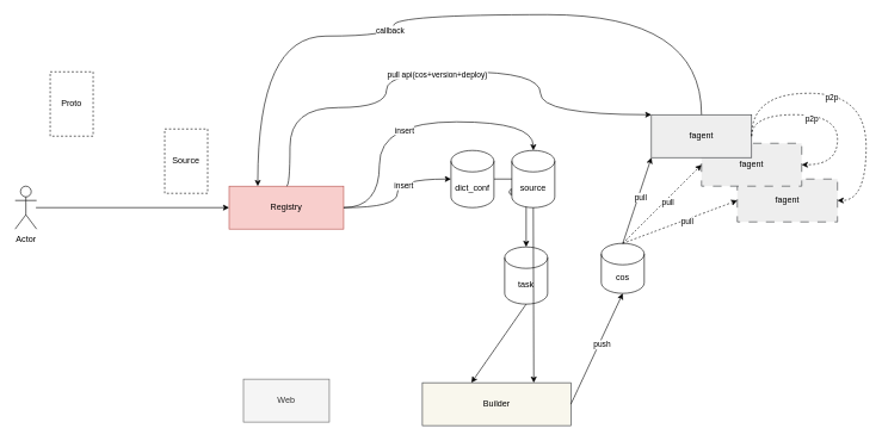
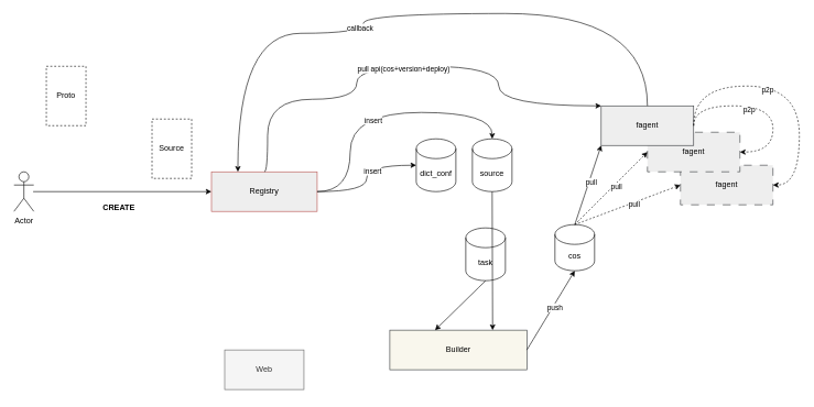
  <mxCell id="0" />
  <mxCell id="1" parent="0" />
  <mxCell id="2" value="fagent" style="rounded=0;whiteSpace=wrap;html=1;dashed=1;dashPattern=12 12;fillColor=#eeeeee;strokeColor=#36393d;" vertex="1" parent="1"><mxGeometry x="1029" y="250" width="140" height="60" as="geometry" /></mxCell>
  <mxCell id="3" value="" style="endArrow=classic;html=1;rounded=0;" edge="1" parent="1"><mxGeometry width="50" height="50" relative="1" as="geometry"><mxPoint x="49" y="290" as="sourcePoint" /><mxPoint x="319" y="290" as="targetPoint" /></mxGeometry></mxCell>
+ <mxCell id="4" value="&lt;b&gt;CREATE&lt;/b&gt;" style="text;html=1;strokeColor=none;fillColor=none;align=center;verticalAlign=middle;whiteSpace=wrap;rounded=0;" vertex="1" parent="1"><mxGeometry x="149" y="300" width="60" height="30" as="geometry" /></mxCell>
  <mxCell id="5" value="Proto" style="rounded=0;whiteSpace=wrap;html=1;dashed=1;" vertex="1" parent="1"><mxGeometry x="69" y="100" width="60" height="90" as="geometry" /></mxCell>
  <mxCell id="6" value="Source" style="rounded=0;whiteSpace=wrap;html=1;dashed=1;" vertex="1" parent="1"><mxGeometry x="229" y="180" width="60" height="90" as="geometry" /></mxCell>
- <mxCell id="7" value="Registry" style="rounded=0;whiteSpace=wrap;html=1;fillColor=#f8cecc;strokeColor=#b85450;" vertex="1" parent="1"><mxGeometry x="319" y="260" width="160" height="60" as="geometry" /></mxCell>
- <mxCell id="8" value="" style="edgeStyle=orthogonalEdgeStyle;rounded=0;orthogonalLoop=1;jettySize=auto;html=1;" edge="1" parent="1" source="10" target="12"><mxGeometry relative="1" as="geometry" /></mxCell>
- <mxCell id="9" value="@crontab" style="edgeLabel;html=1;align=center;verticalAlign=middle;resizable=0;points=[];" vertex="1" connectable="0" parent="8"><mxGeometry x="-0.12" y="-2" relative="1" as="geometry"><mxPoint as="offset" /></mxGeometry></mxCell>
+ <mxCell id="7" value="Registry" style="rounded=0;whiteSpace=wrap;html=1;fillColor=#eeeeee;strokeColor=#b85450;" vertex="1" parent="1"><mxGeometry x="319" y="260" width="160" height="60" as="geometry" /></mxCell>
  <mxCell id="10" value="dict_conf" style="shape=cylinder3;whiteSpace=wrap;html=1;boundedLbl=1;backgroundOutline=1;size=15;" vertex="1" parent="1"><mxGeometry x="629" y="210" width="60" height="80" as="geometry" /></mxCell>
  <mxCell id="11" value="source" style="shape=cylinder3;whiteSpace=wrap;html=1;boundedLbl=1;backgroundOutline=1;size=15;" vertex="1" parent="1"><mxGeometry x="714" y="210" width="60" height="80" as="geometry" /></mxCell>
  <mxCell id="12" value="task" style="shape=cylinder3;whiteSpace=wrap;html=1;boundedLbl=1;backgroundOutline=1;size=15;" vertex="1" parent="1"><mxGeometry x="704" y="345" width="60" height="80" as="geometry" /></mxCell>
- <mxCell id="13" value="Builder" style="rounded=0;whiteSpace=wrap;html=1;fillColor=#f9f7ed;strokeColor=#36393d;" vertex="1" parent="1"><mxGeometry x="589" y="535" width="207.5" height="60" as="geometry" /></mxCell>
+ <mxCell id="13" value="Builder" style="rounded=0;whiteSpace=wrap;html=1;fillColor=#f9f7ed;strokeColor=#36393d;" vertex="1" parent="1"><mxGeometry x="589" y="500" width="207.5" height="60" as="geometry" /></mxCell>
  <mxCell id="14" value="" style="endArrow=classic;html=1;rounded=0;exitX=0.5;exitY=1;exitDx=0;exitDy=0;exitPerimeter=0;entryX=0.75;entryY=0;entryDx=0;entryDy=0;" edge="1" parent="1" source="11" target="13"><mxGeometry width="50" height="50" relative="1" as="geometry"><mxPoint x="329" y="540" as="sourcePoint" /><mxPoint x="379" y="490" as="targetPoint" /></mxGeometry></mxCell>
  <mxCell id="15" value="" style="endArrow=classic;html=1;rounded=0;edgeStyle=orthogonalEdgeStyle;curved=1;entryX=0;entryY=0.5;entryDx=0;entryDy=0;entryPerimeter=0;exitX=1;exitY=0.5;exitDx=0;exitDy=0;" edge="1" parent="1" source="7" target="10"><mxGeometry width="50" height="50" relative="1" as="geometry"><mxPoint x="439" y="460" as="sourcePoint" /><mxPoint x="489" y="410" as="targetPoint" /></mxGeometry></mxCell>
  <mxCell id="16" value="insert" style="edgeLabel;html=1;align=center;verticalAlign=middle;resizable=0;points=[];" vertex="1" connectable="0" parent="15"><mxGeometry x="0.122" y="-7" relative="1" as="geometry"><mxPoint x="1" as="offset" /></mxGeometry></mxCell>
  <mxCell id="17" value="" style="endArrow=classic;html=1;rounded=0;edgeStyle=orthogonalEdgeStyle;curved=1;entryX=0.5;entryY=0;entryDx=0;entryDy=0;entryPerimeter=0;exitX=1;exitY=0.5;exitDx=0;exitDy=0;" edge="1" parent="1" source="7" target="11"><mxGeometry width="50" height="50" relative="1" as="geometry"><mxPoint x="499" y="300" as="sourcePoint" /><mxPoint x="639" y="260" as="targetPoint" /><Array as="points"><mxPoint x="529" y="290" /><mxPoint x="529" y="170" /><mxPoint x="744" y="170" /></Array></mxGeometry></mxCell>
  <mxCell id="18" value="insert" style="edgeLabel;html=1;align=center;verticalAlign=middle;resizable=0;points=[];" vertex="1" connectable="0" parent="17"><mxGeometry x="-0.043" y="-11" relative="1" as="geometry"><mxPoint x="1" as="offset" /></mxGeometry></mxCell>
  <mxCell id="19" value="cos" style="shape=cylinder3;whiteSpace=wrap;html=1;boundedLbl=1;backgroundOutline=1;size=15;" vertex="1" parent="1"><mxGeometry x="839" y="340" width="60" height="70" as="geometry" /></mxCell>
  <mxCell id="20" value="" style="endArrow=classic;html=1;rounded=0;curved=1;exitX=1;exitY=0.5;exitDx=0;exitDy=0;entryX=0.5;entryY=1;entryDx=0;entryDy=0;entryPerimeter=0;" edge="1" parent="1" source="13" target="19"><mxGeometry width="50" height="50" relative="1" as="geometry"><mxPoint x="849" y="540" as="sourcePoint" /><mxPoint x="899" y="490" as="targetPoint" /></mxGeometry></mxCell>
  <mxCell id="21" value="push" style="edgeLabel;html=1;align=center;verticalAlign=middle;resizable=0;points=[];" vertex="1" connectable="0" parent="20"><mxGeometry x="0.095" y="-3" relative="1" as="geometry"><mxPoint as="offset" /></mxGeometry></mxCell>
  <mxCell id="22" value="fagent" style="rounded=0;whiteSpace=wrap;html=1;dashed=1;dashPattern=12 12;fillColor=#eeeeee;strokeColor=#36393d;" vertex="1" parent="1"><mxGeometry x="979" y="200" width="140" height="60" as="geometry" /></mxCell>
  <mxCell id="23" value="fagent" style="rounded=0;whiteSpace=wrap;html=1;fillColor=#eeeeee;strokeColor=#36393d;" vertex="1" parent="1"><mxGeometry x="909" y="160" width="140" height="60" as="geometry" /></mxCell>
  <mxCell id="24" value="" style="endArrow=classic;html=1;rounded=0;edgeStyle=orthogonalEdgeStyle;curved=1;entryX=0;entryY=0;entryDx=0;entryDy=0;exitX=0.5;exitY=0;exitDx=0;exitDy=0;" edge="1" parent="1" source="7" target="23"><mxGeometry width="50" height="50" relative="1" as="geometry"><mxPoint x="499" y="300" as="sourcePoint" /><mxPoint x="754" y="220" as="targetPoint" /><Array as="points"><mxPoint x="404" y="150" /><mxPoint x="539" y="150" /><mxPoint x="539" y="100" /><mxPoint x="754" y="100" /><mxPoint x="754" y="160" /></Array></mxGeometry></mxCell>
  <mxCell id="25" value="pull api(cos+version+deploy)" style="edgeLabel;html=1;align=center;verticalAlign=middle;resizable=0;points=[];" vertex="1" connectable="0" parent="24"><mxGeometry x="0.014" y="-3" relative="1" as="geometry"><mxPoint as="offset" /></mxGeometry></mxCell>
  <mxCell id="26" value="" style="endArrow=classic;html=1;rounded=0;curved=1;exitX=0.5;exitY=0;exitDx=0;exitDy=0;entryX=0;entryY=1;entryDx=0;entryDy=0;exitPerimeter=0;" edge="1" parent="1" source="19" target="23"><mxGeometry width="50" height="50" relative="1" as="geometry"><mxPoint x="798" y="520" as="sourcePoint" /><mxPoint x="879" y="420" as="targetPoint" /></mxGeometry></mxCell>
  <mxCell id="27" value="pull" style="edgeLabel;html=1;align=center;verticalAlign=middle;resizable=0;points=[];" vertex="1" connectable="0" parent="26"><mxGeometry x="0.095" y="-3" relative="1" as="geometry"><mxPoint as="offset" /></mxGeometry></mxCell>
  <mxCell id="28" value="" style="endArrow=classic;html=1;rounded=0;curved=1;exitX=0.5;exitY=1;exitDx=0;exitDy=0;exitPerimeter=0;entryX=0.33;entryY=0;entryDx=0;entryDy=0;entryPerimeter=0;" edge="1" parent="1" source="12" target="13"><mxGeometry width="50" height="50" relative="1" as="geometry"><mxPoint x="419" y="440" as="sourcePoint" /><mxPoint x="619" y="480" as="targetPoint" /></mxGeometry></mxCell>
  <mxCell id="29" value="" style="endArrow=classic;html=1;rounded=0;curved=1;edgeStyle=orthogonalEdgeStyle;entryX=1;entryY=0.5;entryDx=0;entryDy=0;dashed=1;" edge="1" parent="1" target="22"><mxGeometry width="50" height="50" relative="1" as="geometry"><mxPoint x="1049" y="190" as="sourcePoint" /><mxPoint x="1189" y="120" as="targetPoint" /><Array as="points"><mxPoint x="1049" y="160" /><mxPoint x="1169" y="160" /><mxPoint x="1169" y="230" /></Array></mxGeometry></mxCell>
  <mxCell id="30" value="p2p" style="edgeLabel;html=1;align=center;verticalAlign=middle;resizable=0;points=[];" vertex="1" connectable="0" parent="29"><mxGeometry x="-0.165" y="-5" relative="1" as="geometry"><mxPoint as="offset" /></mxGeometry></mxCell>
  <mxCell id="31" value="" style="endArrow=classic;html=1;rounded=0;curved=1;exitX=1;exitY=0.5;exitDx=0;exitDy=0;edgeStyle=orthogonalEdgeStyle;entryX=1;entryY=0.5;entryDx=0;entryDy=0;dashed=1;" edge="1" parent="1" source="23" target="2"><mxGeometry width="50" height="50" relative="1" as="geometry"><mxPoint x="1059" y="185" as="sourcePoint" /><mxPoint x="1129" y="240" as="targetPoint" /><Array as="points"><mxPoint x="1049" y="130" /><mxPoint x="1209" y="130" /><mxPoint x="1209" y="280" /></Array></mxGeometry></mxCell>
  <mxCell id="32" value="p2p" style="edgeLabel;html=1;align=center;verticalAlign=middle;resizable=0;points=[];" vertex="1" connectable="0" parent="31"><mxGeometry x="-0.165" y="-5" relative="1" as="geometry"><mxPoint as="offset" /></mxGeometry></mxCell>
  <mxCell id="33" value="" style="endArrow=classic;html=1;rounded=0;curved=1;entryX=0;entryY=0.5;entryDx=0;entryDy=0;dashed=1;" edge="1" parent="1" target="22"><mxGeometry width="50" height="50" relative="1" as="geometry"><mxPoint x="869" y="340" as="sourcePoint" /><mxPoint x="919" y="230" as="targetPoint" /></mxGeometry></mxCell>
  <mxCell id="34" value="pull" style="edgeLabel;html=1;align=center;verticalAlign=middle;resizable=0;points=[];" vertex="1" connectable="0" parent="33"><mxGeometry x="0.095" y="-3" relative="1" as="geometry"><mxPoint as="offset" /></mxGeometry></mxCell>
  <mxCell id="35" value="" style="endArrow=classic;html=1;rounded=0;curved=1;exitX=0.5;exitY=0;exitDx=0;exitDy=0;entryX=0;entryY=0.5;entryDx=0;entryDy=0;exitPerimeter=0;dashed=1;" edge="1" parent="1" source="19" target="2"><mxGeometry width="50" height="50" relative="1" as="geometry"><mxPoint x="889" y="360" as="sourcePoint" /><mxPoint x="929" y="240" as="targetPoint" /></mxGeometry></mxCell>
  <mxCell id="36" value="pull" style="edgeLabel;html=1;align=center;verticalAlign=middle;resizable=0;points=[];" vertex="1" connectable="0" parent="35"><mxGeometry x="0.095" y="-3" relative="1" as="geometry"><mxPoint as="offset" /></mxGeometry></mxCell>
  <mxCell id="37" value="Web" style="rounded=0;whiteSpace=wrap;html=1;fillColor=#f5f5f5;strokeColor=#666666;fontColor=#333333;" vertex="1" parent="1"><mxGeometry x="339" y="530" width="120" height="60" as="geometry" /></mxCell>
  <mxCell id="38" value="Actor" style="shape=umlActor;verticalLabelPosition=bottom;verticalAlign=top;html=1;outlineConnect=0;" vertex="1" parent="1"><mxGeometry x="20" y="260" width="30" height="60" as="geometry" /></mxCell>
  <mxCell id="39" value="" style="endArrow=classic;html=1;rounded=0;edgeStyle=orthogonalEdgeStyle;curved=1;entryX=0.25;entryY=0;entryDx=0;entryDy=0;exitX=0.5;exitY=0;exitDx=0;exitDy=0;" edge="1" parent="1" source="23" target="7"><mxGeometry width="50" height="50" relative="1" as="geometry"><mxPoint x="409" y="270" as="sourcePoint" /><mxPoint x="919" y="170" as="targetPoint" /><Array as="points"><mxPoint x="979" y="20" /><mxPoint x="549" y="20" /><mxPoint x="549" y="50" /><mxPoint x="359" y="50" /></Array></mxGeometry></mxCell>
  <mxCell id="40" value="callback" style="edgeLabel;html=1;align=center;verticalAlign=middle;resizable=0;points=[];" vertex="1" connectable="0" parent="39"><mxGeometry x="0.182" y="-6" relative="1" as="geometry"><mxPoint as="offset" /></mxGeometry></mxCell>
